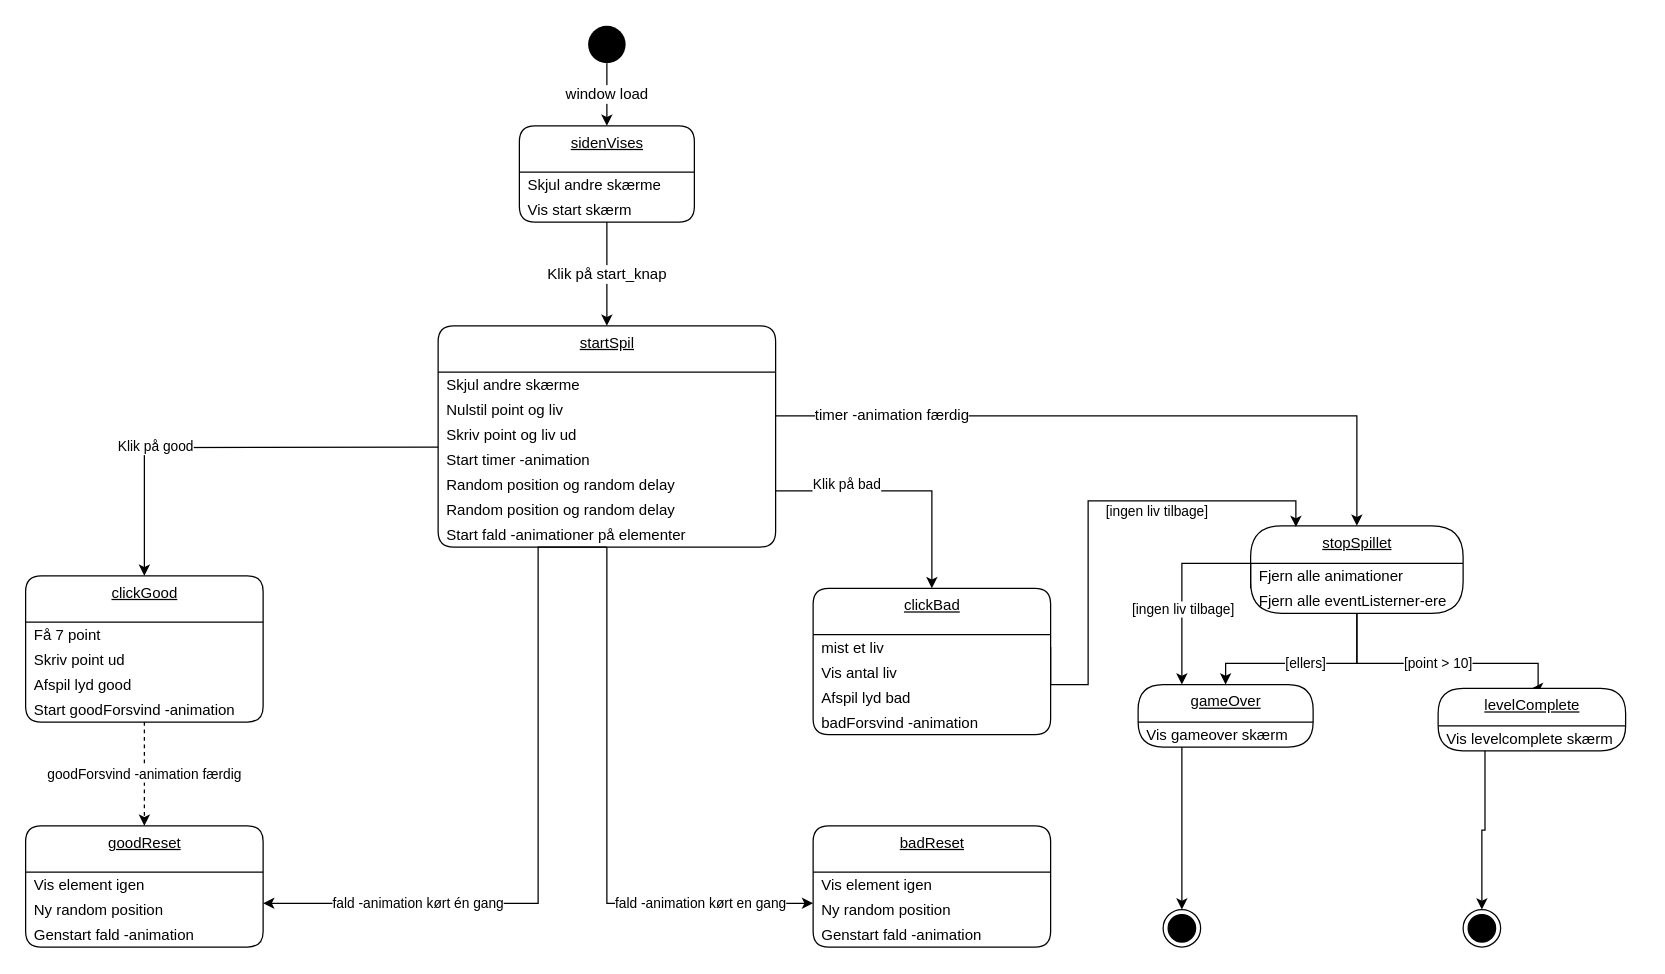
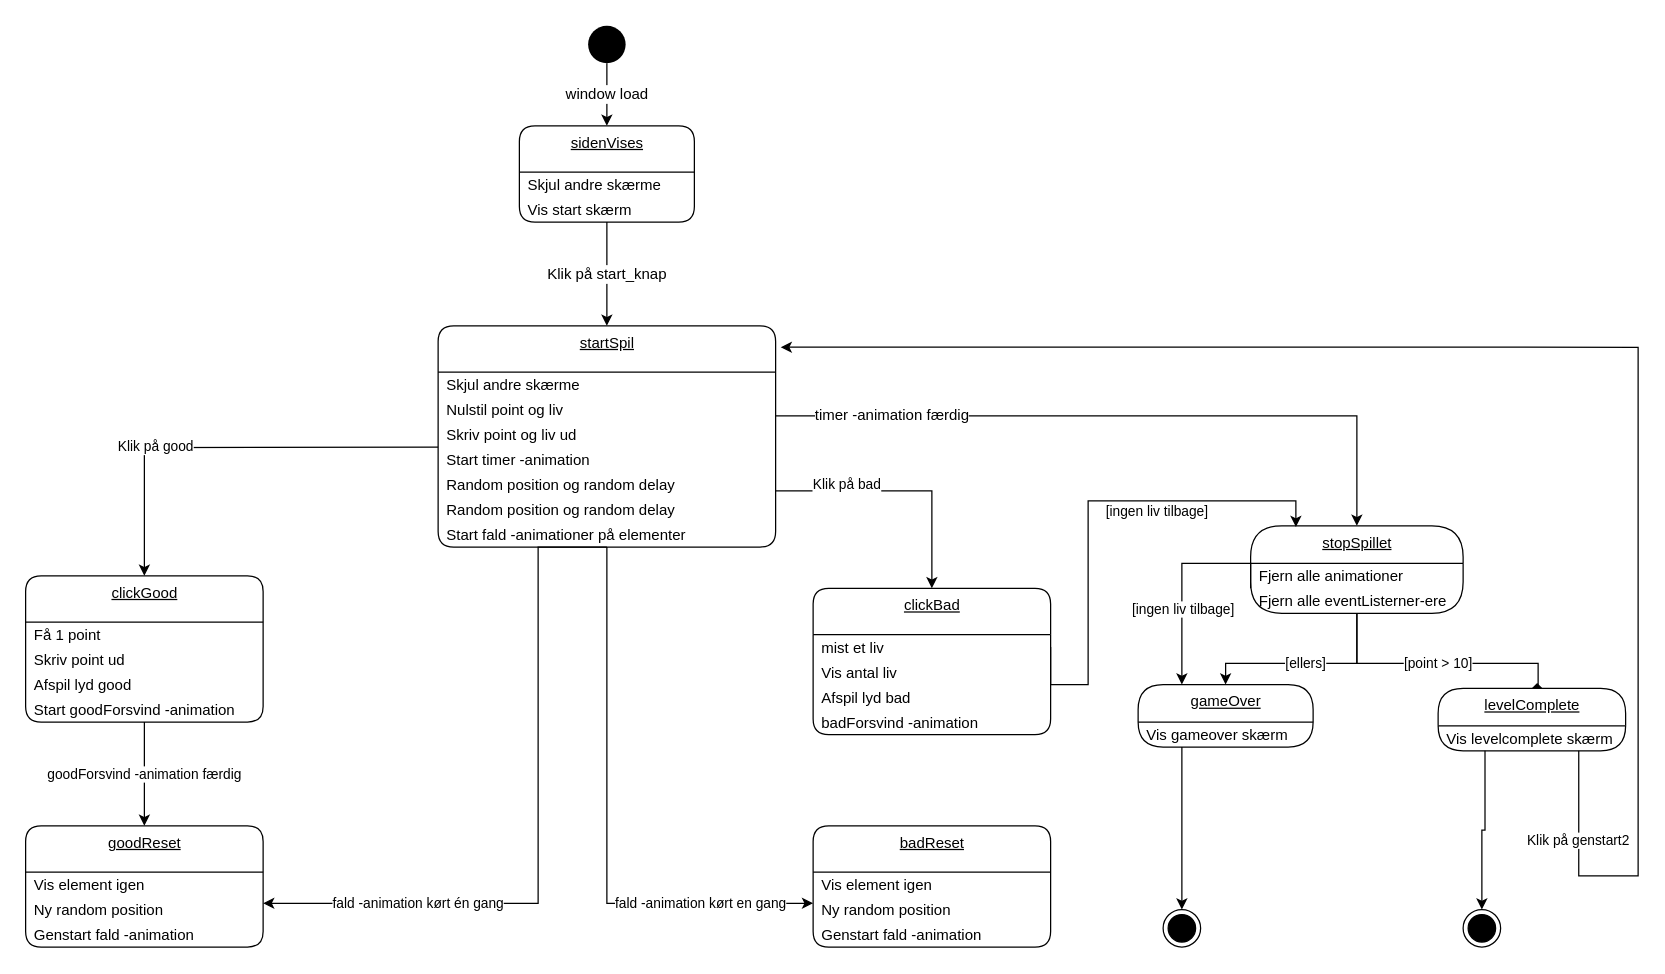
  <mxCell id="0" />
  <mxCell id="1" parent="0" />
  <mxCell id="2" value="&lt;span style=&quot;font-size: 12px&quot;&gt;window load&lt;/span&gt;" style="edgeStyle=orthogonalEdgeStyle;rounded=0;orthogonalLoop=1;jettySize=auto;html=1;exitX=0.5;exitY=1;exitDx=0;exitDy=0;entryX=0.5;entryY=0;entryDx=0;entryDy=0;" parent="1" source="3" target="18" edge="1"><mxGeometry relative="1" as="geometry"><mxPoint x="270" y="100" as="targetPoint" /></mxGeometry></mxCell>
  <mxCell id="3" value="" style="ellipse;fillColor=#000000;strokeColor=none;" parent="1" vertex="1"><mxGeometry x="470" width="30" height="30" as="geometry" y="20" /></mxCell>
  <mxCell id="4" value="startSpil" style="swimlane;fontStyle=4;align=center;verticalAlign=top;childLayout=stackLayout;horizontal=1;startSize=37;horizontalStack=0;resizeParent=1;resizeParentMax=0;resizeLast=0;collapsible=0;marginBottom=0;html=1;rounded=1;absoluteArcSize=1;arcSize=25;" parent="1" vertex="1"><mxGeometry x="350" y="260" width="270" height="177" as="geometry" /></mxCell>
  <mxCell id="5" value="Skjul andre skærme" style="fillColor=none;strokeColor=none;align=left;verticalAlign=middle;spacingLeft=5;" parent="4" vertex="1"><mxGeometry y="37" width="270" height="20" as="geometry" /></mxCell>
  <mxCell id="6" value="Nulstil point og liv" style="fillColor=none;strokeColor=none;align=left;verticalAlign=middle;spacingLeft=5;" parent="4" vertex="1"><mxGeometry y="57" width="270" height="20" as="geometry" /></mxCell>
  <mxCell id="7" value="Skriv point og liv ud" style="fillColor=none;strokeColor=none;align=left;verticalAlign=middle;spacingLeft=5;" parent="4" vertex="1"><mxGeometry y="77" width="270" height="20" as="geometry" /></mxCell>
  <mxCell id="8" value="Start timer -animation" style="fillColor=none;strokeColor=none;align=left;verticalAlign=middle;spacingLeft=5;" parent="4" vertex="1"><mxGeometry y="97" width="270" height="20" as="geometry" /></mxCell>
  <mxCell id="9" value="Random position og random delay" style="fillColor=none;strokeColor=none;align=left;verticalAlign=middle;spacingLeft=5;" parent="4" vertex="1"><mxGeometry y="117" width="270" height="20" as="geometry" /></mxCell>
  <mxCell id="10" value="Random position og random delay" style="fillColor=none;strokeColor=none;align=left;verticalAlign=middle;spacingLeft=5;" parent="4" vertex="1"><mxGeometry y="137" width="270" height="20" as="geometry" /></mxCell>
  <mxCell id="11" value="Start fald -animationer på elementer" style="fillColor=none;strokeColor=none;align=left;verticalAlign=middle;spacingLeft=5;" parent="4" vertex="1"><mxGeometry y="157" width="270" height="20" as="geometry" /></mxCell>
  <mxCell id="12" value="&lt;span style=&quot;font-size: 12px&quot;&gt;Klik på start_knap&lt;/span&gt;" style="edgeStyle=orthogonalEdgeStyle;rounded=0;orthogonalLoop=1;jettySize=auto;html=1;exitX=0.5;exitY=1;exitDx=0;exitDy=0;entryX=0.5;entryY=0;entryDx=0;entryDy=0;" parent="1" source="20" target="4" edge="1"><mxGeometry relative="1" as="geometry"><mxPoint x="270" y="177" as="sourcePoint" /></mxGeometry></mxCell>
  <mxCell id="13" value="clickGood" style="swimlane;fontStyle=4;align=center;verticalAlign=top;childLayout=stackLayout;horizontal=1;startSize=37;horizontalStack=0;resizeParent=1;resizeParentMax=0;resizeLast=0;collapsible=0;marginBottom=0;html=1;rounded=1;absoluteArcSize=1;arcSize=25;" parent="1" vertex="1"><mxGeometry x="20" y="460" width="190" height="117" as="geometry" /></mxCell>
- <mxCell id="14" value="Få 7 point" style="fillColor=none;strokeColor=none;align=left;verticalAlign=middle;spacingLeft=5;" parent="13" vertex="1"><mxGeometry y="37" width="190" height="20" as="geometry" /></mxCell>
+ <mxCell id="14" value="Få 1 point" style="fillColor=none;strokeColor=none;align=left;verticalAlign=middle;spacingLeft=5;" parent="13" vertex="1"><mxGeometry y="37" width="190" height="20" as="geometry" /></mxCell>
  <mxCell id="15" value="Skriv point ud" style="fillColor=none;strokeColor=none;align=left;verticalAlign=middle;spacingLeft=5;" parent="13" vertex="1"><mxGeometry y="57" width="190" height="20" as="geometry" /></mxCell>
  <mxCell id="16" value="Afspil lyd good" style="fillColor=none;strokeColor=none;align=left;verticalAlign=middle;spacingLeft=5;" vertex="1" parent="13"><mxGeometry y="77" width="190" height="20" as="geometry" /></mxCell>
  <mxCell id="17" value="Start goodForsvind -animation" style="fillColor=none;strokeColor=none;align=left;verticalAlign=middle;spacingLeft=5;" parent="13" vertex="1"><mxGeometry y="97" width="190" height="20" as="geometry" /></mxCell>
  <mxCell id="18" value="sidenVises" style="swimlane;fontStyle=4;align=center;verticalAlign=top;childLayout=stackLayout;horizontal=1;startSize=37;horizontalStack=0;resizeParent=1;resizeParentMax=0;resizeLast=0;collapsible=0;marginBottom=0;html=1;rounded=1;absoluteArcSize=1;arcSize=25;" parent="1" vertex="1"><mxGeometry x="415" y="100" width="140" height="77" as="geometry" /></mxCell>
  <mxCell id="19" value="Skjul andre skærme" style="fillColor=none;strokeColor=none;align=left;verticalAlign=middle;spacingLeft=5;" parent="18" vertex="1"><mxGeometry y="37" width="140" height="20" as="geometry" /></mxCell>
  <mxCell id="20" value="Vis start skærm" style="fillColor=none;strokeColor=none;align=left;verticalAlign=middle;spacingLeft=5;" parent="18" vertex="1"><mxGeometry y="57" width="140" height="20" as="geometry" /></mxCell>
  <mxCell id="21" value="goodReset" style="swimlane;fontStyle=4;align=center;verticalAlign=top;childLayout=stackLayout;horizontal=1;startSize=37;horizontalStack=0;resizeParent=1;resizeParentMax=0;resizeLast=0;collapsible=0;marginBottom=0;html=1;rounded=1;absoluteArcSize=1;arcSize=25;" parent="1" vertex="1"><mxGeometry x="20" y="660" width="190" height="97" as="geometry" /></mxCell>
  <mxCell id="22" value="Vis element igen" style="fillColor=none;strokeColor=none;align=left;verticalAlign=middle;spacingLeft=5;" parent="21" vertex="1"><mxGeometry y="37" width="190" height="20" as="geometry" /></mxCell>
  <mxCell id="23" value="Ny random position" style="fillColor=none;strokeColor=none;align=left;verticalAlign=middle;spacingLeft=5;" parent="21" vertex="1"><mxGeometry y="57" width="190" height="20" as="geometry" /></mxCell>
  <mxCell id="24" value="Genstart fald -animation" style="fillColor=none;strokeColor=none;align=left;verticalAlign=middle;spacingLeft=5;" parent="21" vertex="1"><mxGeometry y="77" width="190" height="20" as="geometry" /></mxCell>
- <mxCell id="25" value="goodForsvind -animation færdig" style="edgeStyle=orthogonalEdgeStyle;rounded=0;orthogonalLoop=1;jettySize=auto;html=1;exitX=0.5;exitY=1;exitDx=0;exitDy=0;entryX=0.5;entryY=0;entryDx=0;entryDy=0;dashed=1;" parent="1" source="17" target="21" edge="1"><mxGeometry relative="1" as="geometry" /></mxCell>
+ <mxCell id="25" value="goodForsvind -animation færdig" style="edgeStyle=orthogonalEdgeStyle;rounded=0;orthogonalLoop=1;jettySize=auto;html=1;exitX=0.5;exitY=1;exitDx=0;exitDy=0;entryX=0.5;entryY=0;entryDx=0;entryDy=0;" parent="1" source="17" target="21" edge="1"><mxGeometry relative="1" as="geometry" /></mxCell>
  <mxCell id="26" value="Klik på good" style="edgeStyle=orthogonalEdgeStyle;rounded=0;orthogonalLoop=1;jettySize=auto;html=1;exitX=0;exitY=0;exitDx=0;exitDy=0;entryX=0.5;entryY=0;entryDx=0;entryDy=0;" parent="1" target="13" edge="1"><mxGeometry x="0.334" relative="1" as="geometry"><mxPoint x="-1" as="offset" /><mxPoint x="350" y="357" as="sourcePoint" /></mxGeometry></mxCell>
  <mxCell id="27" value="fald -animation kørt én gang" style="edgeStyle=orthogonalEdgeStyle;rounded=0;orthogonalLoop=1;jettySize=auto;html=1;exitX=0.5;exitY=1;exitDx=0;exitDy=0;entryX=1;entryY=0.25;entryDx=0;entryDy=0;" parent="1" source="11" target="23" edge="1"><mxGeometry x="0.556" relative="1" as="geometry"><Array as="points"><mxPoint x="430" y="437" /><mxPoint x="430" y="722" /></Array><mxPoint as="offset" /></mxGeometry></mxCell>
  <mxCell id="28" value="clickBad" style="swimlane;fontStyle=4;align=center;verticalAlign=top;childLayout=stackLayout;horizontal=1;startSize=37;horizontalStack=0;resizeParent=1;resizeParentMax=0;resizeLast=0;collapsible=0;marginBottom=0;html=1;rounded=1;absoluteArcSize=1;arcSize=25;" parent="1" vertex="1"><mxGeometry x="650" y="470" width="190" height="117" as="geometry" /></mxCell>
  <mxCell id="29" value="mist et liv" style="fillColor=none;strokeColor=none;align=left;verticalAlign=middle;spacingLeft=5;" parent="28" vertex="1"><mxGeometry y="37" width="190" height="20" as="geometry" /></mxCell>
  <mxCell id="30" value="Vis antal liv" style="fillColor=none;strokeColor=none;align=left;verticalAlign=middle;spacingLeft=5;" parent="28" vertex="1"><mxGeometry y="57" width="190" height="20" as="geometry" /></mxCell>
  <mxCell id="31" value="Afspil lyd bad" style="fillColor=none;strokeColor=none;align=left;verticalAlign=middle;spacingLeft=5;" vertex="1" parent="28"><mxGeometry y="77" width="190" height="20" as="geometry" /></mxCell>
  <mxCell id="32" value="badForsvind -animation" style="fillColor=none;strokeColor=none;align=left;verticalAlign=middle;spacingLeft=5;" parent="28" vertex="1"><mxGeometry y="97" width="190" height="20" as="geometry" /></mxCell>
  <mxCell id="33" value="badReset" style="swimlane;fontStyle=4;align=center;verticalAlign=top;childLayout=stackLayout;horizontal=1;startSize=37;horizontalStack=0;resizeParent=1;resizeParentMax=0;resizeLast=0;collapsible=0;marginBottom=0;html=1;rounded=1;absoluteArcSize=1;arcSize=25;" parent="1" vertex="1"><mxGeometry x="650" y="660" width="190" height="97" as="geometry" /></mxCell>
  <mxCell id="34" value="Vis element igen" style="fillColor=none;strokeColor=none;align=left;verticalAlign=middle;spacingLeft=5;" parent="33" vertex="1"><mxGeometry y="37" width="190" height="20" as="geometry" /></mxCell>
  <mxCell id="35" value="Ny random position" style="fillColor=none;strokeColor=none;align=left;verticalAlign=middle;spacingLeft=5;" parent="33" vertex="1"><mxGeometry y="57" width="190" height="20" as="geometry" /></mxCell>
  <mxCell id="36" value="Genstart fald -animation" style="fillColor=none;strokeColor=none;align=left;verticalAlign=middle;spacingLeft=5;" parent="33" vertex="1"><mxGeometry y="77" width="190" height="20" as="geometry" /></mxCell>
  <mxCell id="37" value="Klik på bad" style="edgeStyle=orthogonalEdgeStyle;rounded=0;orthogonalLoop=1;jettySize=auto;html=1;exitX=1;exitY=0.75;exitDx=0;exitDy=0;entryX=0.5;entryY=0;entryDx=0;entryDy=0;" parent="1" source="9" target="28" edge="1"><mxGeometry x="-0.437" y="5" relative="1" as="geometry"><mxPoint as="offset" /></mxGeometry></mxCell>
  <mxCell id="38" value="fald -animation kørt en gang" style="edgeStyle=orthogonalEdgeStyle;rounded=0;orthogonalLoop=1;jettySize=auto;html=1;exitX=0.5;exitY=1;exitDx=0;exitDy=0;entryX=0;entryY=0.25;entryDx=0;entryDy=0;" parent="1" edge="1" source="11"><mxGeometry x="0.599" relative="1" as="geometry"><mxPoint x="504.17" y="457.26" as="sourcePoint" /><mxPoint x="650" y="722" as="targetPoint" /><Array as="points"><mxPoint x="485" y="722" /></Array><mxPoint as="offset" /></mxGeometry></mxCell>
  <mxCell id="39" value="&lt;span style=&quot;font-size: 12px&quot;&gt;timer -animation færdig&lt;/span&gt;" style="edgeStyle=orthogonalEdgeStyle;rounded=0;orthogonalLoop=1;jettySize=auto;html=1;entryX=0.5;entryY=0;entryDx=0;entryDy=0;exitX=1;exitY=0.75;exitDx=0;exitDy=0;" parent="1" source="6" target="40" edge="1"><mxGeometry x="-0.665" relative="1" as="geometry"><mxPoint x="750" y="140" as="sourcePoint" /><mxPoint x="775" y="107" as="targetPoint" /><mxPoint as="offset" /></mxGeometry></mxCell>
  <mxCell id="40" value="stopSpillet" style="swimlane;fontStyle=4;align=center;verticalAlign=top;childLayout=stackLayout;horizontal=1;startSize=30;horizontalStack=0;resizeParent=1;resizeParentMax=0;resizeLast=0;collapsible=0;marginBottom=0;html=1;rounded=1;absoluteArcSize=1;arcSize=50;" parent="1" vertex="1"><mxGeometry x="1000" y="420" width="170" height="70" as="geometry" /></mxCell>
  <mxCell id="41" value="Fjern alle animationer" style="fillColor=none;strokeColor=none;align=left;verticalAlign=middle;spacingLeft=5;" parent="40" vertex="1"><mxGeometry y="30" width="170" height="20" as="geometry" /></mxCell>
  <mxCell id="42" value="Fjern alle eventListerner-ere" style="fillColor=none;strokeColor=none;align=left;verticalAlign=middle;spacingLeft=5;" parent="40" vertex="1"><mxGeometry y="50" width="170" height="20" as="geometry" /></mxCell>
- <mxCell id="43" value="[point &amp;gt; 10]" style="edgeStyle=orthogonalEdgeStyle;rounded=0;orthogonalLoop=1;jettySize=auto;html=1;exitX=0.5;exitY=1;exitDx=0;exitDy=0;entryX=0.5;entryY=0;entryDx=0;entryDy=0;" parent="1" source="42" target="44" edge="1"><mxGeometry relative="1" as="geometry"><mxPoint x="1070" y="540" as="targetPoint" /><Array as="points"><mxPoint x="1085" y="530" /><mxPoint x="1230" y="530" /></Array></mxGeometry></mxCell>
+ <mxCell id="43" value="[point &amp;gt; 10]" style="edgeStyle=orthogonalEdgeStyle;rounded=0;orthogonalLoop=1;jettySize=auto;html=1;exitX=0.5;exitY=1;exitDx=0;exitDy=0;entryX=0.5;entryY=0;entryDx=0;entryDy=0;endArrow=diamond;" parent="1" source="42" target="44" edge="1"><mxGeometry relative="1" as="geometry"><mxPoint x="1070" y="540" as="targetPoint" /><Array as="points"><mxPoint x="1085" y="530" /><mxPoint x="1230" y="530" /></Array></mxGeometry></mxCell>
  <mxCell id="44" value="levelComplete" style="swimlane;fontStyle=4;align=center;verticalAlign=top;childLayout=stackLayout;horizontal=1;startSize=30;horizontalStack=0;resizeParent=1;resizeParentMax=0;resizeLast=0;collapsible=0;marginBottom=0;html=1;rounded=1;absoluteArcSize=1;arcSize=92;" parent="1" vertex="1"><mxGeometry x="1150" y="550" width="150" height="50" as="geometry" /></mxCell>
  <mxCell id="45" value="Vis levelcomplete skærm" style="fillColor=none;strokeColor=none;align=left;verticalAlign=middle;spacingLeft=5;" parent="44" vertex="1"><mxGeometry y="30" width="150" height="20" as="geometry" /></mxCell>
  <mxCell id="46" style="edgeStyle=orthogonalEdgeStyle;rounded=0;orthogonalLoop=1;jettySize=auto;html=1;exitX=0.25;exitY=1;exitDx=0;exitDy=0;entryX=0.5;entryY=0;entryDx=0;entryDy=0;" parent="1" source="45" target="53" edge="1"><mxGeometry relative="1" as="geometry"><mxPoint x="1195" y="640" as="targetPoint" /></mxGeometry></mxCell>
  <mxCell id="47" value="gameOver" style="swimlane;fontStyle=4;align=center;verticalAlign=top;childLayout=stackLayout;horizontal=1;startSize=30;horizontalStack=0;resizeParent=1;resizeParentMax=0;resizeLast=0;collapsible=0;marginBottom=0;html=1;rounded=1;absoluteArcSize=1;arcSize=92;" parent="1" vertex="1"><mxGeometry x="910" y="547" width="140" height="50" as="geometry" /></mxCell>
  <mxCell id="48" value="Vis gameover skærm" style="fillColor=none;strokeColor=none;align=left;verticalAlign=middle;spacingLeft=5;" parent="47" vertex="1"><mxGeometry y="30" width="140" height="20" as="geometry" /></mxCell>
  <mxCell id="49" value="[ellers]" style="edgeStyle=orthogonalEdgeStyle;rounded=0;orthogonalLoop=1;jettySize=auto;html=1;exitX=0.5;exitY=1;exitDx=0;exitDy=0;entryX=0.5;entryY=0;entryDx=0;entryDy=0;" parent="1" source="42" target="47" edge="1"><mxGeometry relative="1" as="geometry"><mxPoint x="984" y="550" as="targetPoint" /><Array as="points"><mxPoint x="1085" y="530" /><mxPoint x="980" y="530" /></Array></mxGeometry></mxCell>
  <mxCell id="50" style="edgeStyle=orthogonalEdgeStyle;rounded=0;orthogonalLoop=1;jettySize=auto;html=1;exitX=0;exitY=0;exitDx=0;exitDy=0;entryX=0.25;entryY=0;entryDx=0;entryDy=0;" parent="1" source="42" target="47" edge="1"><mxGeometry relative="1" as="geometry"><mxPoint x="949" y="550" as="targetPoint" /></mxGeometry></mxCell>
  <mxCell id="51" value="[ingen liv tilbage]" style="edgeLabel;html=1;align=center;verticalAlign=middle;resizable=0;points=[];" parent="50" vertex="1" connectable="0"><mxGeometry x="0.285" relative="1" as="geometry"><mxPoint as="offset" /></mxGeometry></mxCell>
  <mxCell id="52" value="" style="ellipse;html=1;shape=endState;fillColor=#000000;strokeColor=#000000;" parent="1" vertex="1"><mxGeometry x="930" y="727" width="30" height="30" as="geometry" /></mxCell>
  <mxCell id="53" value="" style="ellipse;html=1;shape=endState;fillColor=#000000;strokeColor=#000000;" parent="1" vertex="1"><mxGeometry x="1170" y="727" width="30" height="30" as="geometry" /></mxCell>
+ <mxCell id="54" value="Klik på genstart2" style="edgeStyle=orthogonalEdgeStyle;rounded=0;orthogonalLoop=1;jettySize=auto;html=1;exitX=0.75;exitY=1;exitDx=0;exitDy=0;entryX=1.015;entryY=0.097;entryDx=0;entryDy=0;entryPerimeter=0;" parent="1" source="45" target="4" edge="1"><mxGeometry x="-0.885" relative="1" as="geometry"><mxPoint x="1265" y="800" as="targetPoint" /><Array as="points"><mxPoint x="1265" y="700" /><mxPoint x="1310" y="700" /><mxPoint x="1310" y="279" /></Array><mxPoint x="-1" as="offset" /></mxGeometry></mxCell>
  <mxCell id="55" style="edgeStyle=orthogonalEdgeStyle;rounded=0;orthogonalLoop=1;jettySize=auto;html=1;exitX=0.25;exitY=1;exitDx=0;exitDy=0;entryX=0.5;entryY=0;entryDx=0;entryDy=0;" parent="1" source="48" target="52" edge="1"><mxGeometry relative="1" as="geometry" /></mxCell>
  <mxCell id="56" style="edgeStyle=orthogonalEdgeStyle;rounded=0;orthogonalLoop=1;jettySize=auto;html=1;exitX=1;exitY=0.5;exitDx=0;exitDy=0;entryX=0.213;entryY=0.014;entryDx=0;entryDy=0;entryPerimeter=0;" parent="1" source="29" target="40" edge="1"><mxGeometry relative="1" as="geometry"><Array as="points"><mxPoint x="870" y="547" /><mxPoint x="870" y="400" /><mxPoint x="1036" y="400" /></Array></mxGeometry></mxCell>
  <mxCell id="57" value="[ingen liv tilbage]" style="edgeLabel;html=1;align=center;verticalAlign=middle;resizable=0;points=[];" parent="56" vertex="1" connectable="0"><mxGeometry x="-0.001" y="1" relative="1" as="geometry"><mxPoint x="55" y="-2" as="offset" /></mxGeometry></mxCell>
